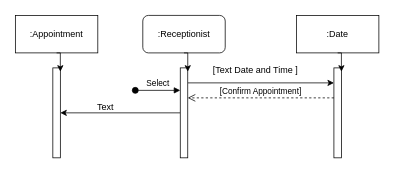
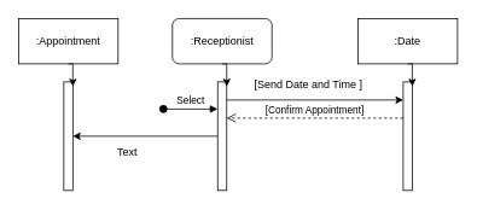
  <mxCell id="0" />
  <mxCell id="1" parent="0" />
  <mxCell id="2" value=":Receptionist" style="html=1;whiteSpace=wrap;rounded=1;" vertex="1" parent="1"><mxGeometry x="190" y="20" width="110" height="50" as="geometry" /></mxCell>
  <mxCell id="3" value=":Date" style="html=1;whiteSpace=wrap;" vertex="1" parent="1"><mxGeometry x="395" y="20" width="110" height="50" as="geometry" /></mxCell>
  <mxCell id="4" value=":Appointment" style="html=1;whiteSpace=wrap;" vertex="1" parent="1"><mxGeometry x="20" y="20" width="110" height="50" as="geometry" /></mxCell>
  <mxCell id="5" value="" style="html=1;points=[[0,0,0,0,5],[0,1,0,0,-5],[1,0,0,0,5],[1,1,0,0,-5]];perimeter=orthogonalPerimeter;outlineConnect=0;targetShapes=umlLifeline;portConstraint=eastwest;newEdgeStyle={&quot;curved&quot;:0,&quot;rounded&quot;:0};" vertex="1" parent="1"><mxGeometry x="70" y="90" width="10" height="120" as="geometry" /></mxCell>
  <mxCell id="6" value="" style="html=1;points=[[0,0,0,0,5],[0,1,0,0,-5],[1,0,0,0,5],[1,1,0,0,-5]];perimeter=orthogonalPerimeter;outlineConnect=0;targetShapes=umlLifeline;portConstraint=eastwest;newEdgeStyle={&quot;curved&quot;:0,&quot;rounded&quot;:0};" vertex="1" parent="1"><mxGeometry x="445" y="90" width="10" height="120" as="geometry" /></mxCell>
  <mxCell id="7" style="edgeStyle=orthogonalEdgeStyle;rounded=0;orthogonalLoop=1;jettySize=auto;html=1;curved=0;" edge="1" parent="1"><mxGeometry relative="1" as="geometry"><mxPoint x="250" y="110" as="sourcePoint" /><mxPoint x="445" y="110" as="targetPoint" /></mxGeometry></mxCell>
  <mxCell id="8" style="edgeStyle=orthogonalEdgeStyle;rounded=0;orthogonalLoop=1;jettySize=auto;html=1;curved=0;" edge="1" parent="1" source="9" target="5"><mxGeometry relative="1" as="geometry" /></mxCell>
  <mxCell id="9" value="" style="html=1;points=[[0,0,0,0,5],[0,1,0,0,-5],[1,0,0,0,5],[1,1,0,0,-5]];perimeter=orthogonalPerimeter;outlineConnect=0;targetShapes=umlLifeline;portConstraint=eastwest;newEdgeStyle={&quot;curved&quot;:0,&quot;rounded&quot;:0};" vertex="1" parent="1"><mxGeometry x="240" y="90" width="10" height="120" as="geometry" /></mxCell>
  <mxCell id="10" style="edgeStyle=orthogonalEdgeStyle;rounded=0;orthogonalLoop=1;jettySize=auto;html=1;exitX=0.5;exitY=1;exitDx=0;exitDy=0;entryX=1;entryY=0;entryDx=0;entryDy=5;entryPerimeter=0;" edge="1" parent="1" source="3" target="6"><mxGeometry relative="1" as="geometry" /></mxCell>
  <mxCell id="11" style="edgeStyle=orthogonalEdgeStyle;rounded=0;orthogonalLoop=1;jettySize=auto;html=1;exitX=0.5;exitY=1;exitDx=0;exitDy=0;entryX=1;entryY=0;entryDx=0;entryDy=5;entryPerimeter=0;" edge="1" parent="1" source="2" target="9"><mxGeometry relative="1" as="geometry" /></mxCell>
  <mxCell id="12" style="edgeStyle=orthogonalEdgeStyle;rounded=0;orthogonalLoop=1;jettySize=auto;html=1;exitX=0.5;exitY=1;exitDx=0;exitDy=0;entryX=1;entryY=0;entryDx=0;entryDy=5;entryPerimeter=0;" edge="1" parent="1" source="4" target="5"><mxGeometry relative="1" as="geometry" /></mxCell>
  <mxCell id="13" value="Select" style="html=1;verticalAlign=bottom;startArrow=oval;startFill=1;endArrow=block;startSize=8;curved=0;rounded=0;" edge="1" parent="1"><mxGeometry width="60" relative="1" as="geometry"><mxPoint x="180" y="120" as="sourcePoint" /><mxPoint x="240" y="120" as="targetPoint" /></mxGeometry></mxCell>
- <mxCell id="14" value="[Text Date and Time ]" style="text;html=1;align=center;verticalAlign=middle;resizable=0;points=[];autosize=1;strokeColor=none;fillColor=none;" vertex="1" parent="1"><mxGeometry x="270" y="78" width="140" height="30" as="geometry" /></mxCell>
+ <mxCell id="14" value="[Send Date and Time ]" style="text;html=1;align=center;verticalAlign=middle;resizable=0;points=[];autosize=1;strokeColor=none;fillColor=none;" vertex="1" parent="1"><mxGeometry x="270" y="78" width="140" height="30" as="geometry" /></mxCell>
  <mxCell id="15" value="[Confirm Appointment]" style="html=1;verticalAlign=bottom;endArrow=open;dashed=1;endSize=8;curved=0;rounded=0;" edge="1" parent="1" source="6" target="9"><mxGeometry relative="1" as="geometry"><mxPoint x="280" y="260" as="sourcePoint" /><mxPoint x="200" y="260" as="targetPoint" /><Array as="points"><mxPoint x="410" y="130" /></Array></mxGeometry></mxCell>
- <mxCell id="16" value="Text" style="text;html=1;align=center;verticalAlign=middle;resizable=0;points=[];autosize=1;strokeColor=none;fillColor=none;" vertex="1" parent="1"><mxGeometry x="115" y="128" width="50" height="30" as="geometry" /></mxCell>
+ <mxCell id="16" value="Text" style="text;html=1;align=center;verticalAlign=middle;resizable=0;points=[];autosize=1;strokeColor=none;fillColor=none;" vertex="1" parent="1"><mxGeometry x="115" y="153" width="50" height="30" as="geometry" /></mxCell>
